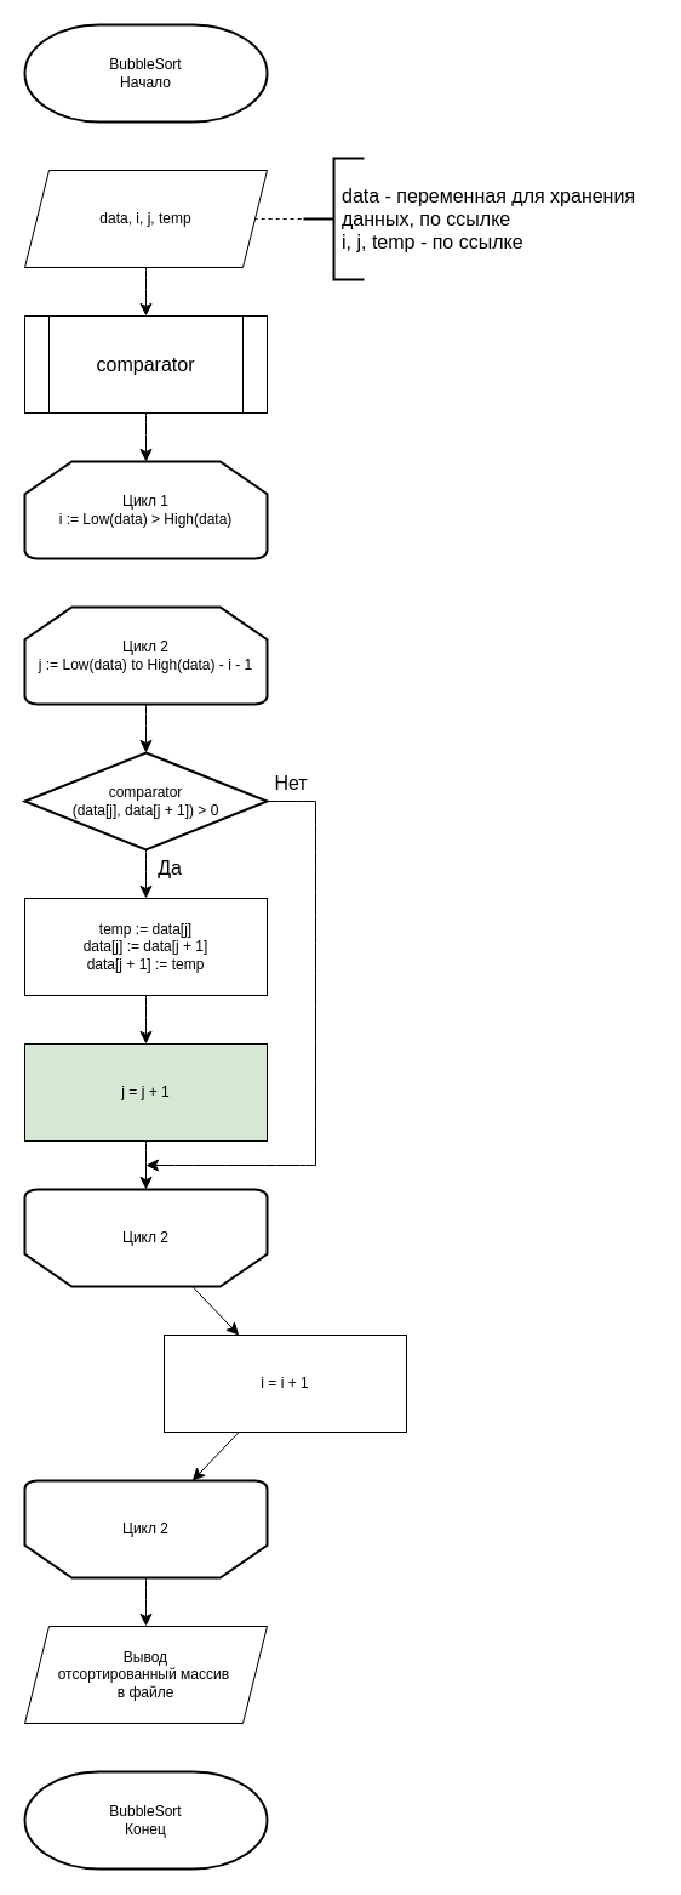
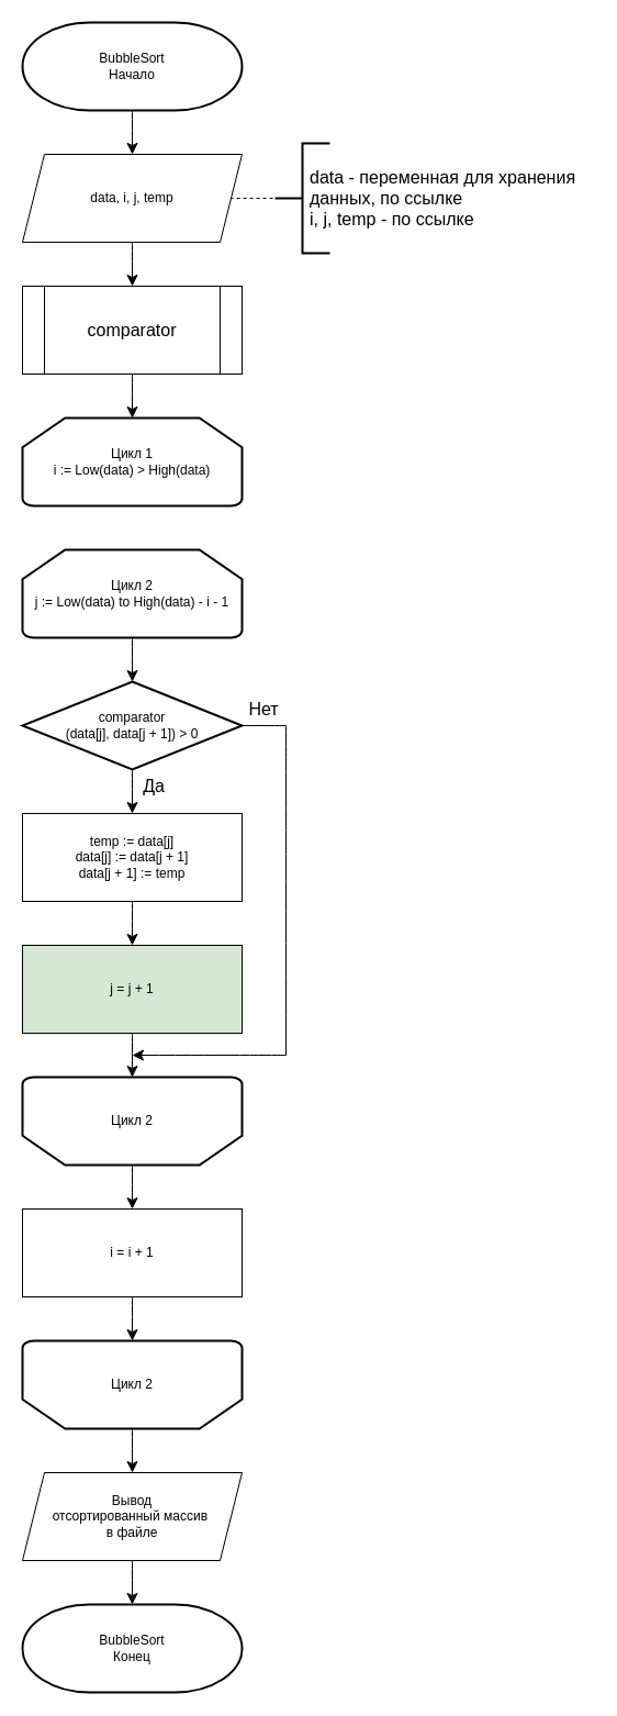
  <mxCell id="0" />
  <mxCell id="1" parent="0" />
+ <mxCell id="2" value="" style="edgeStyle=none;curved=1;rounded=0;orthogonalLoop=1;jettySize=auto;html=1;fontSize=12;startSize=8;endSize=8;" edge="1" parent="1" source="3" target="5"><mxGeometry relative="1" as="geometry" /></mxCell>
  <mxCell id="3" value="BubbleSort&lt;div&gt;Начало&lt;/div&gt;" style="strokeWidth=2;html=1;shape=mxgraph.flowchart.terminator;whiteSpace=wrap;" vertex="1" parent="1"><mxGeometry x="20" y="20" width="200" height="80" as="geometry" /></mxCell>
  <mxCell id="4" style="edgeStyle=none;curved=1;rounded=0;orthogonalLoop=1;jettySize=auto;html=1;entryX=0.5;entryY=0;entryDx=0;entryDy=0;fontSize=12;startSize=8;endSize=8;" edge="1" parent="1" source="5" target="29"><mxGeometry relative="1" as="geometry" /></mxCell>
  <mxCell id="5" value="data, i, j, temp" style="shape=parallelogram;perimeter=parallelogramPerimeter;whiteSpace=wrap;html=1;fixedSize=1;" vertex="1" parent="1"><mxGeometry x="20" y="140" width="200" height="80" as="geometry" /></mxCell>
  <mxCell id="6" value="" style="endArrow=none;dashed=1;html=1;rounded=0;fontSize=12;startSize=8;endSize=8;curved=1;entryX=1;entryY=0.5;entryDx=0;entryDy=0;" edge="1" parent="1" target="5"><mxGeometry width="50" height="50" relative="1" as="geometry"><mxPoint x="260" y="180" as="sourcePoint" /><mxPoint x="290" y="440" as="targetPoint" /></mxGeometry></mxCell>
  <mxCell id="7" value="" style="strokeWidth=2;html=1;shape=mxgraph.flowchart.annotation_2;align=left;labelPosition=right;pointerEvents=1;" vertex="1" parent="1"><mxGeometry x="250" y="130" width="50" height="100" as="geometry" /></mxCell>
  <mxCell id="8" value="&lt;div style=&quot;&quot;&gt;&lt;span style=&quot;background-color: initial;&quot;&gt;data - переменная для хранения данных, по ссылке&lt;/span&gt;&lt;/div&gt;&lt;div&gt;i, j, temp - по ссылке&lt;/div&gt;" style="text;html=1;align=left;verticalAlign=middle;whiteSpace=wrap;rounded=0;fontSize=16;" vertex="1" parent="1"><mxGeometry x="280" y="130" width="260" height="100" as="geometry" /></mxCell>
  <mxCell id="9" value="Цикл 1&lt;div&gt;i := Low(data) &amp;gt; High(data)&lt;/div&gt;" style="strokeWidth=2;html=1;shape=mxgraph.flowchart.loop_limit;whiteSpace=wrap;" vertex="1" parent="1"><mxGeometry x="20" y="380" width="200" height="80" as="geometry" /></mxCell>
  <mxCell id="10" value="" style="edgeStyle=none;curved=1;rounded=0;orthogonalLoop=1;jettySize=auto;html=1;fontSize=12;startSize=8;endSize=8;" edge="1" parent="1" source="11" target="13"><mxGeometry relative="1" as="geometry" /></mxCell>
  <mxCell id="11" value="Цикл 2&lt;div&gt;j := Low(data) to High(data) - i - 1&lt;/div&gt;" style="strokeWidth=2;html=1;shape=mxgraph.flowchart.loop_limit;whiteSpace=wrap;" vertex="1" parent="1"><mxGeometry x="20" y="500" width="200" height="80" as="geometry" /></mxCell>
  <mxCell id="12" value="" style="edgeStyle=none;curved=1;rounded=0;orthogonalLoop=1;jettySize=auto;html=1;fontSize=12;startSize=8;endSize=8;" edge="1" parent="1" source="13" target="15"><mxGeometry relative="1" as="geometry" /></mxCell>
  <mxCell id="13" value="comparator&lt;div&gt;(&lt;span style=&quot;background-color: initial;&quot;&gt;data[j], data[j + 1]) &amp;gt; 0&lt;/span&gt;&lt;/div&gt;" style="strokeWidth=2;html=1;shape=mxgraph.flowchart.decision;whiteSpace=wrap;" vertex="1" parent="1"><mxGeometry x="20" y="620" width="200" height="80" as="geometry" /></mxCell>
  <mxCell id="14" value="" style="edgeStyle=none;curved=1;rounded=0;orthogonalLoop=1;jettySize=auto;html=1;fontSize=12;startSize=8;endSize=8;" edge="1" parent="1" source="15" target="19"><mxGeometry relative="1" as="geometry" /></mxCell>
  <mxCell id="15" value="&lt;div&gt;temp := data[j]&lt;/div&gt;&lt;div&gt;&lt;span style=&quot;background-color: initial;&quot;&gt;data[j] := data[j + 1]&lt;/span&gt;&lt;/div&gt;&lt;div&gt;&lt;span style=&quot;background-color: initial;&quot;&gt;data[j + 1] := temp&lt;/span&gt;&lt;/div&gt;" style="rounded=0;whiteSpace=wrap;html=1;" vertex="1" parent="1"><mxGeometry x="20" y="740" width="200" height="80" as="geometry" /></mxCell>
  <mxCell id="16" value="" style="edgeStyle=none;curved=1;rounded=0;orthogonalLoop=1;jettySize=auto;html=1;fontSize=12;startSize=8;endSize=8;" edge="1" parent="1" source="17" target="24"><mxGeometry relative="1" as="geometry" /></mxCell>
  <mxCell id="17" value="Цикл 2" style="strokeWidth=2;html=1;shape=mxgraph.flowchart.loop_limit;whiteSpace=wrap;direction=west;" vertex="1" parent="1"><mxGeometry x="20" y="980" width="200" height="80" as="geometry" /></mxCell>
  <mxCell id="18" value="" style="edgeStyle=none;curved=1;rounded=0;orthogonalLoop=1;jettySize=auto;html=1;fontSize=12;startSize=8;endSize=8;" edge="1" parent="1" source="19" target="17"><mxGeometry relative="1" as="geometry" /></mxCell>
  <mxCell id="19" value="j = j + 1" style="rounded=0;whiteSpace=wrap;html=1;fillColor=#d5e8d4;" vertex="1" parent="1"><mxGeometry x="20" y="860" width="200" height="80" as="geometry" /></mxCell>
  <mxCell id="20" style="edgeStyle=none;curved=1;rounded=0;orthogonalLoop=1;jettySize=auto;html=1;entryX=0.55;entryY=0;entryDx=0;entryDy=0;entryPerimeter=0;fontSize=12;startSize=8;endSize=8;" edge="1" parent="1" source="19" target="19"><mxGeometry relative="1" as="geometry" /></mxCell>
  <mxCell id="21" value="" style="edgeStyle=none;curved=1;rounded=0;orthogonalLoop=1;jettySize=auto;html=1;fontSize=12;startSize=8;endSize=8;" edge="1" parent="1" source="22" target="26"><mxGeometry relative="1" as="geometry" /></mxCell>
  <mxCell id="22" value="Цикл 2" style="strokeWidth=2;html=1;shape=mxgraph.flowchart.loop_limit;whiteSpace=wrap;direction=west;" vertex="1" parent="1"><mxGeometry x="20" y="1220" width="200" height="80" as="geometry" /></mxCell>
  <mxCell id="23" value="" style="edgeStyle=none;curved=1;rounded=0;orthogonalLoop=1;jettySize=auto;html=1;fontSize=12;startSize=8;endSize=8;" edge="1" parent="1" source="24" target="22"><mxGeometry relative="1" as="geometry" /></mxCell>
- <mxCell id="24" value="i = i + 1" style="rounded=0;whiteSpace=wrap;html=1;" vertex="1" parent="1"><mxGeometry x="135" y="1100" width="200" height="80" as="geometry" /></mxCell>
+ <mxCell id="24" value="i = i + 1" style="rounded=0;whiteSpace=wrap;html=1;" vertex="1" parent="1"><mxGeometry x="20" y="1100" width="200" height="80" as="geometry" /></mxCell>
+ <mxCell id="25" value="" style="edgeStyle=none;curved=1;rounded=0;orthogonalLoop=1;jettySize=auto;html=1;fontSize=12;startSize=8;endSize=8;" edge="1" parent="1" source="26" target="27"><mxGeometry relative="1" as="geometry" /></mxCell>
  <mxCell id="26" value="Вывод&lt;div&gt;отсортированный массив&amp;nbsp;&lt;/div&gt;&lt;div&gt;в файле&lt;/div&gt;" style="shape=parallelogram;perimeter=parallelogramPerimeter;whiteSpace=wrap;html=1;fixedSize=1;" vertex="1" parent="1"><mxGeometry x="20" y="1340" width="200" height="80" as="geometry" /></mxCell>
  <mxCell id="27" value="BubbleSort&lt;div&gt;Конец&lt;/div&gt;" style="strokeWidth=2;html=1;shape=mxgraph.flowchart.terminator;whiteSpace=wrap;" vertex="1" parent="1"><mxGeometry x="20" y="1460" width="200" height="80" as="geometry" /></mxCell>
  <mxCell id="28" value="" style="edgeStyle=none;curved=1;rounded=0;orthogonalLoop=1;jettySize=auto;html=1;fontSize=12;startSize=8;endSize=8;" edge="1" parent="1" source="29" target="9"><mxGeometry relative="1" as="geometry" /></mxCell>
  <mxCell id="29" value="" style="shape=process;whiteSpace=wrap;html=1;backgroundOutline=1;" vertex="1" parent="1"><mxGeometry x="20" y="260" width="200" height="80" as="geometry" /></mxCell>
  <mxCell id="30" value="comparator" style="text;html=1;align=center;verticalAlign=middle;whiteSpace=wrap;rounded=0;fontSize=16;" vertex="1" parent="1"><mxGeometry x="90" y="285" width="60" height="30" as="geometry" /></mxCell>
  <mxCell id="31" value="" style="endArrow=none;html=1;rounded=0;fontSize=12;startSize=8;endSize=8;curved=1;entryX=1;entryY=0.5;entryDx=0;entryDy=0;entryPerimeter=0;" edge="1" parent="1" target="13"><mxGeometry width="50" height="50" relative="1" as="geometry"><mxPoint x="260" y="660" as="sourcePoint" /><mxPoint x="190" y="720" as="targetPoint" /></mxGeometry></mxCell>
  <mxCell id="32" value="" style="endArrow=none;html=1;rounded=0;fontSize=12;startSize=8;endSize=8;curved=1;" edge="1" parent="1"><mxGeometry width="50" height="50" relative="1" as="geometry"><mxPoint x="260" y="660" as="sourcePoint" /><mxPoint x="260" y="960" as="targetPoint" /></mxGeometry></mxCell>
  <mxCell id="33" value="" style="endArrow=classic;html=1;rounded=0;fontSize=12;startSize=8;endSize=8;curved=1;" edge="1" parent="1"><mxGeometry width="50" height="50" relative="1" as="geometry"><mxPoint x="260" y="960" as="sourcePoint" /><mxPoint x="120" y="960" as="targetPoint" /></mxGeometry></mxCell>
  <mxCell id="34" value="Да" style="text;html=1;align=center;verticalAlign=middle;whiteSpace=wrap;rounded=0;fontSize=16;" vertex="1" parent="1"><mxGeometry x="110" y="700" width="60" height="30" as="geometry" /></mxCell>
  <mxCell id="35" value="Нет" style="text;html=1;align=center;verticalAlign=middle;whiteSpace=wrap;rounded=0;fontSize=16;" vertex="1" parent="1"><mxGeometry x="210" y="630" width="60" height="30" as="geometry" /></mxCell>
